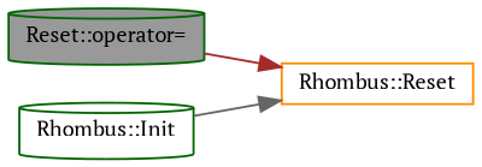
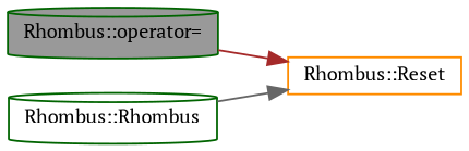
  digraph {
    fontname="PT Serif"
    rankdir=LR
    node [color=darkgreen fillcolor=white fontname="PT Serif" fontsize=10 shape=cylinder style=filled]
    edge [fontname="PT Serif" fontsize=10 labelfontname=Helvetica labelfontsize=10 style=solid]
-   n1 [fillcolor=grey60 fontcolor=black height=0.2 label="Reset::operator=" width=0.4]
+   n1 [fillcolor=grey60 fontcolor=black height=0.2 label="Rhombus::operator=" width=0.4]
    n2 [color=darkorange height=0.2 label="Rhombus::Reset" shape=box width=0.4]
-   n3 [height=0.2 label="Rhombus::Init" width=0.4]
+   n3 [height=0.2 label="Rhombus::Rhombus" width=0.4]
    n1 -> n2 [color=brown]
    n3 -> n2 [color=gray40]
  }
